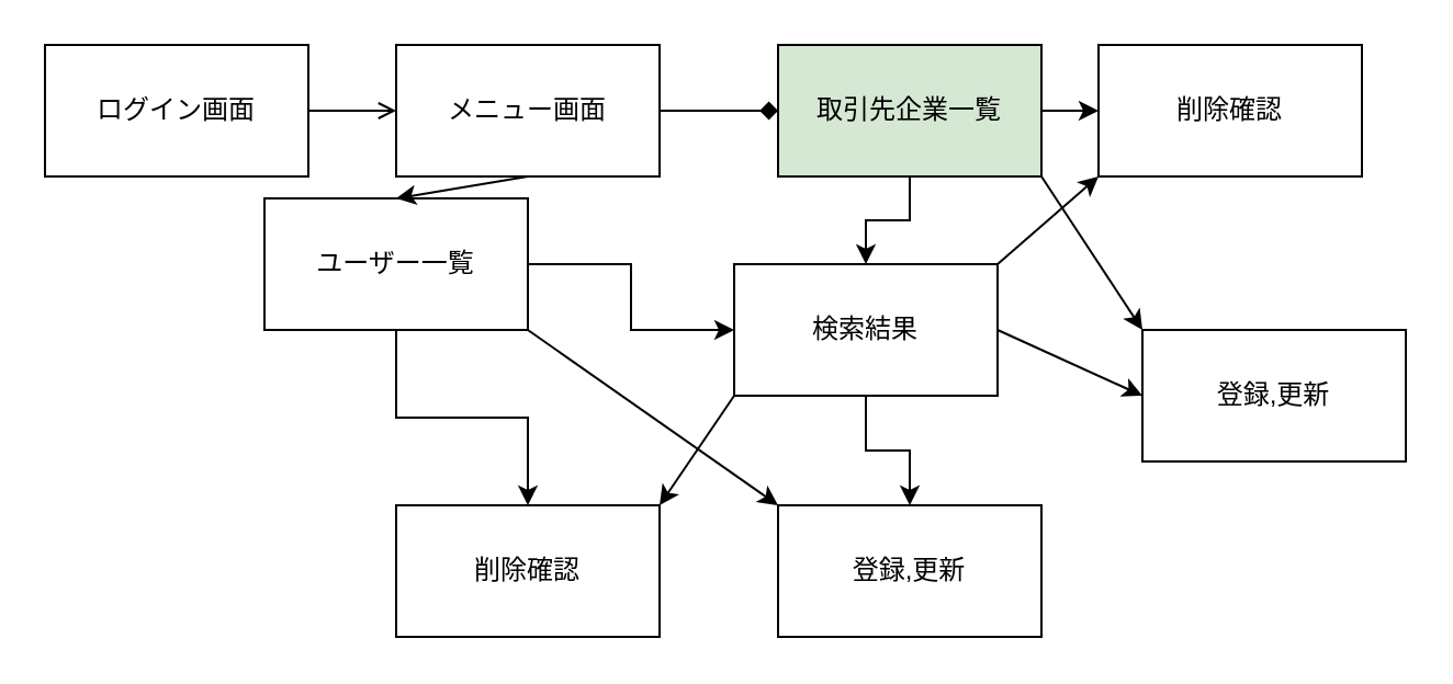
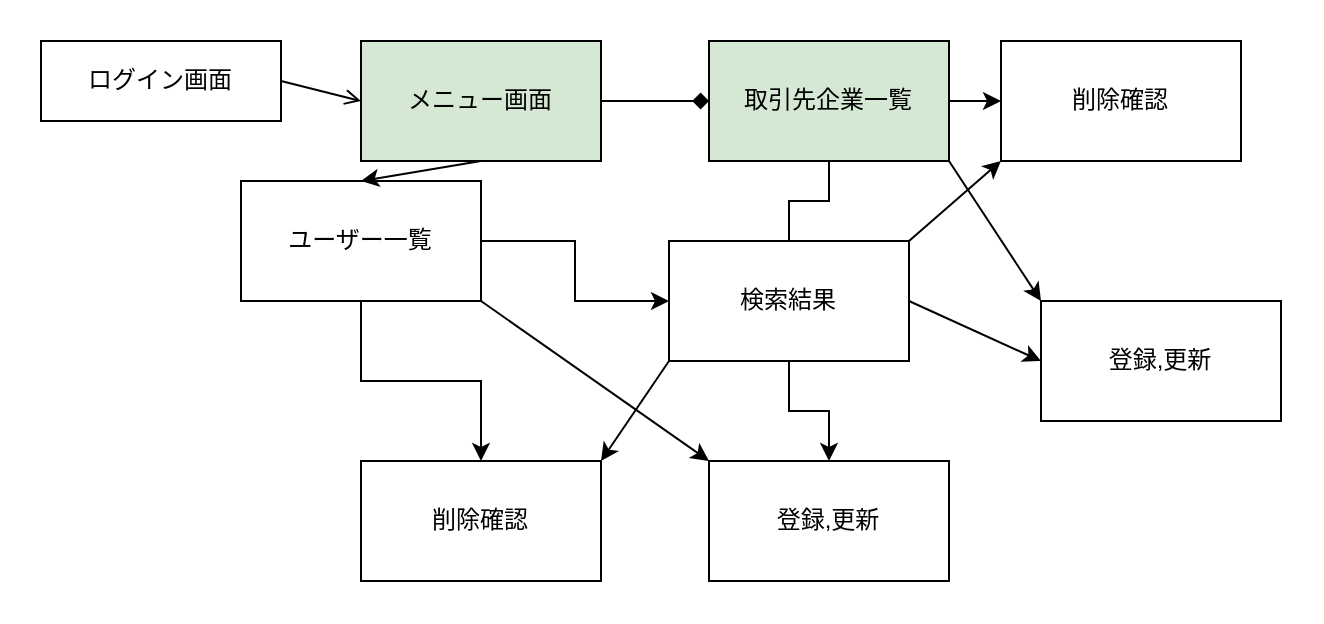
  <mxCell id="0" />
  <mxCell id="1" parent="0" />
- <mxCell id="2" value="メニュー画面" style="rounded=0;whiteSpace=wrap;html=1;" vertex="1" parent="1"><mxGeometry x="180" y="20" width="120" height="60" as="geometry" /></mxCell>
- <mxCell id="3" style="edgeStyle=orthogonalEdgeStyle;rounded=0;orthogonalLoop=1;jettySize=auto;html=1;exitX=0.5;exitY=1;exitDx=0;exitDy=0;entryX=0.5;entryY=0;entryDx=0;entryDy=0;" edge="1" parent="1" source="5" target="7"><mxGeometry relative="1" as="geometry" /></mxCell>
+ <mxCell id="2" value="メニュー画面" style="rounded=0;whiteSpace=wrap;html=1;fillColor=#d5e8d4;" vertex="1" parent="1"><mxGeometry x="180" y="20" width="120" height="60" as="geometry" /></mxCell>
+ <mxCell id="3" style="edgeStyle=orthogonalEdgeStyle;rounded=0;orthogonalLoop=1;jettySize=auto;html=1;exitX=0.5;exitY=1;exitDx=0;exitDy=0;entryX=0.5;entryY=0;entryDx=0;entryDy=0;endArrow=none;" edge="1" parent="1" source="5" target="7"><mxGeometry relative="1" as="geometry" /></mxCell>
  <mxCell id="4" style="edgeStyle=orthogonalEdgeStyle;rounded=0;orthogonalLoop=1;jettySize=auto;html=1;exitX=1;exitY=0.5;exitDx=0;exitDy=0;entryX=0;entryY=0.5;entryDx=0;entryDy=0;" edge="1" parent="1" source="5" target="12"><mxGeometry relative="1" as="geometry" /></mxCell>
  <mxCell id="5" value="取引先企業一覧" style="rounded=0;whiteSpace=wrap;html=1;fillColor=#d5e8d4;" vertex="1" parent="1"><mxGeometry x="354" y="20" width="120" height="60" as="geometry" /></mxCell>
  <mxCell id="6" style="edgeStyle=orthogonalEdgeStyle;rounded=0;orthogonalLoop=1;jettySize=auto;html=1;exitX=0.5;exitY=1;exitDx=0;exitDy=0;entryX=0.5;entryY=0;entryDx=0;entryDy=0;" edge="1" parent="1" source="7" target="18"><mxGeometry relative="1" as="geometry" /></mxCell>
  <mxCell id="7" value="検索結果" style="rounded=0;whiteSpace=wrap;html=1;" vertex="1" parent="1"><mxGeometry x="334" y="120" width="120" height="60" as="geometry" /></mxCell>
  <mxCell id="8" style="edgeStyle=orthogonalEdgeStyle;rounded=0;orthogonalLoop=1;jettySize=auto;html=1;exitX=1;exitY=0.5;exitDx=0;exitDy=0;" edge="1" parent="1" source="10" target="7"><mxGeometry relative="1" as="geometry" /></mxCell>
  <mxCell id="9" style="edgeStyle=orthogonalEdgeStyle;rounded=0;orthogonalLoop=1;jettySize=auto;html=1;exitX=0.5;exitY=1;exitDx=0;exitDy=0;entryX=0.5;entryY=0;entryDx=0;entryDy=0;" edge="1" parent="1" source="10" target="17"><mxGeometry relative="1" as="geometry" /></mxCell>
  <mxCell id="10" value="ユーザー一覧" style="rounded=0;whiteSpace=wrap;html=1;" vertex="1" parent="1"><mxGeometry x="120" y="90" width="120" height="60" as="geometry" /></mxCell>
  <mxCell id="11" value="登録,更新" style="rounded=0;whiteSpace=wrap;html=1;" vertex="1" parent="1"><mxGeometry x="520" y="150" width="120" height="60" as="geometry" /></mxCell>
  <mxCell id="12" value="削除確認" style="rounded=0;whiteSpace=wrap;html=1;" vertex="1" parent="1"><mxGeometry x="500" y="20" width="120" height="60" as="geometry" /></mxCell>
  <mxCell id="13" value="" style="endArrow=diamond;html=1;exitX=1;exitY=0.5;exitDx=0;exitDy=0;entryX=0;entryY=0.5;entryDx=0;entryDy=0;" edge="1" parent="1" source="2" target="5"><mxGeometry width="50" height="50" relative="1" as="geometry"><mxPoint x="230" y="90" as="sourcePoint" /><mxPoint x="250" y="50" as="targetPoint" /></mxGeometry></mxCell>
- <mxCell id="14" value="ログイン画面" style="rounded=0;whiteSpace=wrap;html=1;" vertex="1" parent="1"><mxGeometry x="20" y="20" width="120" height="60" as="geometry" /></mxCell>
+ <mxCell id="14" value="ログイン画面" style="rounded=0;whiteSpace=wrap;html=1;" vertex="1" parent="1"><mxGeometry x="20" y="20" width="120" height="40" as="geometry" /></mxCell>
  <mxCell id="15" value="" style="endArrow=open;html=1;exitX=1;exitY=0.5;exitDx=0;exitDy=0;entryX=0;entryY=0.5;entryDx=0;entryDy=0;" edge="1" parent="1" source="14" target="2"><mxGeometry width="50" height="50" relative="1" as="geometry"><mxPoint x="190" y="150" as="sourcePoint" /><mxPoint x="240" y="100" as="targetPoint" /></mxGeometry></mxCell>
  <mxCell id="16" value="" style="endArrow=classic;html=1;exitX=0.5;exitY=1;exitDx=0;exitDy=0;entryX=0.5;entryY=0;entryDx=0;entryDy=0;" edge="1" parent="1" source="2" target="10"><mxGeometry width="50" height="50" relative="1" as="geometry"><mxPoint x="240" y="130" as="sourcePoint" /><mxPoint x="280" y="140" as="targetPoint" /></mxGeometry></mxCell>
  <mxCell id="17" value="削除確認" style="rounded=0;whiteSpace=wrap;html=1;" vertex="1" parent="1"><mxGeometry x="180" y="230" width="120" height="60" as="geometry" /></mxCell>
  <mxCell id="18" value="登録,更新" style="rounded=0;whiteSpace=wrap;html=1;" vertex="1" parent="1"><mxGeometry x="354" y="230" width="120" height="60" as="geometry" /></mxCell>
  <mxCell id="19" value="" style="endArrow=classic;html=1;exitX=0;exitY=1;exitDx=0;exitDy=0;entryX=1;entryY=0;entryDx=0;entryDy=0;" edge="1" parent="1" source="7" target="17"><mxGeometry width="50" height="50" relative="1" as="geometry"><mxPoint x="330" y="280" as="sourcePoint" /><mxPoint x="380" y="230" as="targetPoint" /></mxGeometry></mxCell>
  <mxCell id="20" value="" style="endArrow=classic;html=1;exitX=1;exitY=1;exitDx=0;exitDy=0;entryX=0;entryY=0;entryDx=0;entryDy=0;" edge="1" parent="1" source="10" target="18"><mxGeometry width="50" height="50" relative="1" as="geometry"><mxPoint x="270" y="380" as="sourcePoint" /><mxPoint x="320" y="330" as="targetPoint" /></mxGeometry></mxCell>
  <mxCell id="21" value="" style="endArrow=classic;html=1;exitX=1;exitY=0;exitDx=0;exitDy=0;entryX=0;entryY=1;entryDx=0;entryDy=0;" edge="1" parent="1" source="7" target="12"><mxGeometry width="50" height="50" relative="1" as="geometry"><mxPoint x="520" y="170" as="sourcePoint" /><mxPoint x="570" y="120" as="targetPoint" /></mxGeometry></mxCell>
  <mxCell id="22" value="" style="endArrow=classic;html=1;exitX=1;exitY=1;exitDx=0;exitDy=0;entryX=0;entryY=0;entryDx=0;entryDy=0;" edge="1" parent="1" source="5" target="11"><mxGeometry width="50" height="50" relative="1" as="geometry"><mxPoint x="470" y="130" as="sourcePoint" /><mxPoint x="520" y="80" as="targetPoint" /></mxGeometry></mxCell>
  <mxCell id="23" value="" style="endArrow=classic;html=1;exitX=1;exitY=0.5;exitDx=0;exitDy=0;entryX=0;entryY=0.5;entryDx=0;entryDy=0;" edge="1" parent="1" source="7" target="11"><mxGeometry width="50" height="50" relative="1" as="geometry"><mxPoint x="520" y="320" as="sourcePoint" /><mxPoint x="570" y="270" as="targetPoint" /></mxGeometry></mxCell>
